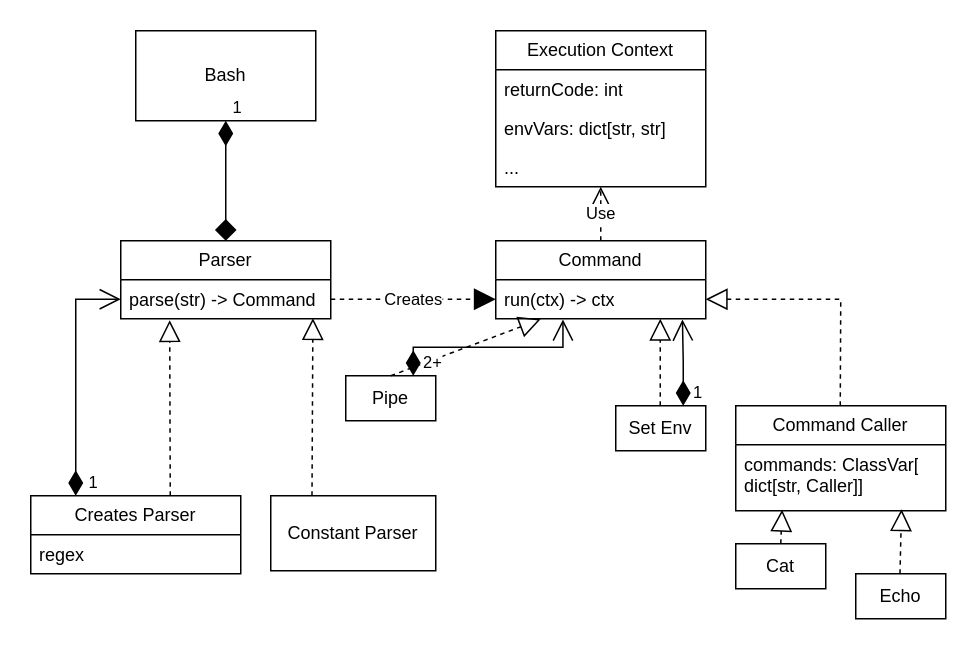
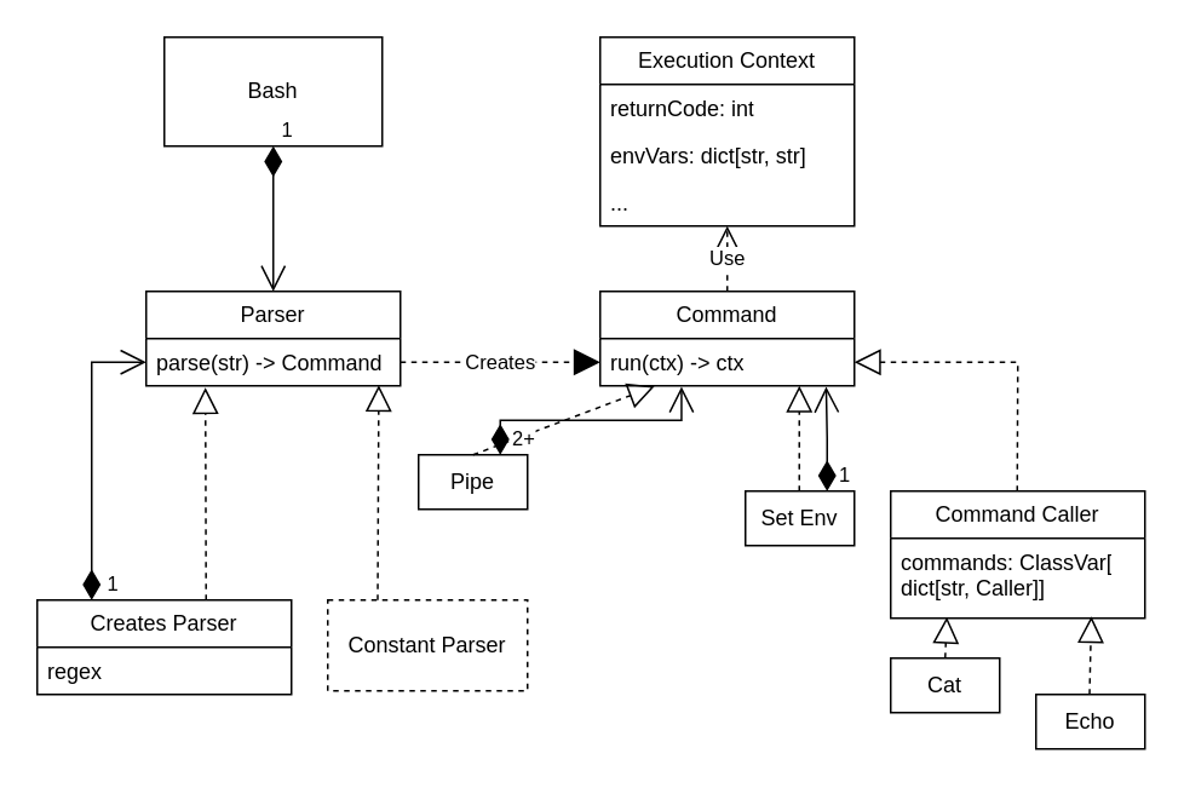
  <mxCell id="0" />
  <mxCell id="1" parent="0" />
  <mxCell id="2" value="&lt;div&gt;Bash&lt;/div&gt;" style="rounded=0;whiteSpace=wrap;html=1;" vertex="1" parent="1"><mxGeometry x="90" y="20" width="120" height="60" as="geometry" /></mxCell>
  <mxCell id="3" value="Parser" style="swimlane;fontStyle=0;childLayout=stackLayout;horizontal=1;startSize=26;fillColor=none;horizontalStack=0;resizeParent=1;resizeParentMax=0;resizeLast=0;collapsible=1;marginBottom=0;whiteSpace=wrap;html=1;" vertex="1" parent="1"><mxGeometry x="80" y="160" width="140" height="52" as="geometry" /></mxCell>
  <mxCell id="4" value="parse(str) -&amp;gt; Command" style="text;strokeColor=none;fillColor=none;align=left;verticalAlign=top;spacingLeft=4;spacingRight=4;overflow=hidden;rotatable=0;points=[[0,0.5],[1,0.5]];portConstraint=eastwest;whiteSpace=wrap;html=1;" vertex="1" parent="3"><mxGeometry y="26" width="140" height="26" as="geometry" /></mxCell>
- <mxCell id="5" value="1" style="endArrow=diamond;html=1;endSize=12;startArrow=diamondThin;startSize=14;startFill=1;edgeStyle=orthogonalEdgeStyle;align=left;verticalAlign=bottom;rounded=0;exitX=0.5;exitY=1;exitDx=0;exitDy=0;entryX=0.5;entryY=0;entryDx=0;entryDy=0;spacingBottom=0;spacingTop=0;" edge="1" parent="1" source="2" target="3"><mxGeometry x="-1" y="3" relative="1" as="geometry"><mxPoint x="110" y="120" as="sourcePoint" /><mxPoint x="270" y="120" as="targetPoint" /></mxGeometry></mxCell>
+ <mxCell id="5" value="1" style="endArrow=open;html=1;endSize=12;startArrow=diamondThin;startSize=14;startFill=1;edgeStyle=orthogonalEdgeStyle;align=left;verticalAlign=bottom;rounded=0;exitX=0.5;exitY=1;exitDx=0;exitDy=0;entryX=0.5;entryY=0;entryDx=0;entryDy=0;spacingBottom=0;spacingTop=0;" edge="1" parent="1" source="2" target="3"><mxGeometry x="-1" y="3" relative="1" as="geometry"><mxPoint x="110" y="120" as="sourcePoint" /><mxPoint x="270" y="120" as="targetPoint" /></mxGeometry></mxCell>
  <mxCell id="6" value="Creates Parser" style="swimlane;fontStyle=0;childLayout=stackLayout;horizontal=1;startSize=26;fillColor=none;horizontalStack=0;resizeParent=1;resizeParentMax=0;resizeLast=0;collapsible=1;marginBottom=0;whiteSpace=wrap;html=1;" vertex="1" parent="1"><mxGeometry x="20" y="330" width="140" height="52" as="geometry" /></mxCell>
  <mxCell id="7" value="regex" style="text;strokeColor=none;fillColor=none;align=left;verticalAlign=top;spacingLeft=4;spacingRight=4;overflow=hidden;rotatable=0;points=[[0,0.5],[1,0.5]];portConstraint=eastwest;whiteSpace=wrap;html=1;" vertex="1" parent="6"><mxGeometry y="26" width="140" height="26" as="geometry" /></mxCell>
  <mxCell id="8" value="1" style="endArrow=open;html=1;endSize=12;startArrow=diamondThin;startSize=14;startFill=1;edgeStyle=orthogonalEdgeStyle;align=left;verticalAlign=bottom;rounded=0;entryX=0;entryY=0.5;entryDx=0;entryDy=0;spacingTop=0;spacingLeft=10;" edge="1" parent="1" target="4"><mxGeometry x="-1" y="3" relative="1" as="geometry"><mxPoint x="50" y="330" as="sourcePoint" /><mxPoint x="280" y="290" as="targetPoint" /><Array as="points"><mxPoint x="50" y="330" /><mxPoint x="50" y="199" /></Array></mxGeometry></mxCell>
  <mxCell id="9" value="" style="endArrow=block;dashed=1;endFill=0;endSize=12;html=1;rounded=0;entryX=0.233;entryY=1.038;entryDx=0;entryDy=0;entryPerimeter=0;" edge="1" parent="1" target="4"><mxGeometry width="160" relative="1" as="geometry"><mxPoint x="113" y="330" as="sourcePoint" /><mxPoint x="290" y="330" as="targetPoint" /></mxGeometry></mxCell>
- <mxCell id="10" value="Constant Parser" style="html=1;whiteSpace=wrap;" vertex="1" parent="1"><mxGeometry x="180" y="330" width="110" height="50" as="geometry" /></mxCell>
+ <mxCell id="10" value="Constant Parser" style="html=1;whiteSpace=wrap;dashed=1;" vertex="1" parent="1"><mxGeometry x="180" y="330" width="110" height="50" as="geometry" /></mxCell>
  <mxCell id="11" value="" style="endArrow=block;dashed=1;endFill=0;endSize=12;html=1;rounded=0;exitX=0.25;exitY=0;exitDx=0;exitDy=0;entryX=0.915;entryY=0.986;entryDx=0;entryDy=0;entryPerimeter=0;" edge="1" parent="1" source="10" target="4"><mxGeometry width="160" relative="1" as="geometry"><mxPoint x="250" y="280" as="sourcePoint" /><mxPoint x="410" y="280" as="targetPoint" /></mxGeometry></mxCell>
  <mxCell id="12" value="Command" style="swimlane;fontStyle=0;childLayout=stackLayout;horizontal=1;startSize=26;fillColor=none;horizontalStack=0;resizeParent=1;resizeParentMax=0;resizeLast=0;collapsible=1;marginBottom=0;whiteSpace=wrap;html=1;" vertex="1" parent="1"><mxGeometry x="330" y="160" width="140" height="52" as="geometry" /></mxCell>
  <mxCell id="13" value="run(ctx) -&amp;gt; ctx" style="text;strokeColor=none;fillColor=none;align=left;verticalAlign=top;spacingLeft=4;spacingRight=4;overflow=hidden;rotatable=0;points=[[0,0.5],[1,0.5]];portConstraint=eastwest;whiteSpace=wrap;html=1;" vertex="1" parent="12"><mxGeometry y="26" width="140" height="26" as="geometry" /></mxCell>
  <mxCell id="14" value="Creates" style="endArrow=block;endSize=12;dashed=1;html=1;rounded=0;entryX=0;entryY=0.5;entryDx=0;entryDy=0;exitX=1;exitY=0.5;exitDx=0;exitDy=0;" edge="1" parent="1" source="4" target="13"><mxGeometry width="160" relative="1" as="geometry"><mxPoint x="220" y="180" as="sourcePoint" /><mxPoint x="380" y="180" as="targetPoint" /></mxGeometry></mxCell>
  <mxCell id="15" value="Execution Context" style="swimlane;fontStyle=0;childLayout=stackLayout;horizontal=1;startSize=26;fillColor=none;horizontalStack=0;resizeParent=1;resizeParentMax=0;resizeLast=0;collapsible=1;marginBottom=0;whiteSpace=wrap;html=1;" vertex="1" parent="1"><mxGeometry x="330" y="20" width="140" height="104" as="geometry" /></mxCell>
  <mxCell id="16" value="returnCode: int" style="text;strokeColor=none;fillColor=none;align=left;verticalAlign=top;spacingLeft=4;spacingRight=4;overflow=hidden;rotatable=0;points=[[0,0.5],[1,0.5]];portConstraint=eastwest;whiteSpace=wrap;html=1;" vertex="1" parent="15"><mxGeometry y="26" width="140" height="26" as="geometry" /></mxCell>
  <mxCell id="17" value="envVars: dict[str, str]" style="text;strokeColor=none;fillColor=none;align=left;verticalAlign=top;spacingLeft=4;spacingRight=4;overflow=hidden;rotatable=0;points=[[0,0.5],[1,0.5]];portConstraint=eastwest;whiteSpace=wrap;html=1;" vertex="1" parent="15"><mxGeometry y="52" width="140" height="26" as="geometry" /></mxCell>
  <mxCell id="18" value="..." style="text;strokeColor=none;fillColor=none;align=left;verticalAlign=top;spacingLeft=4;spacingRight=4;overflow=hidden;rotatable=0;points=[[0,0.5],[1,0.5]];portConstraint=eastwest;whiteSpace=wrap;html=1;" vertex="1" parent="15"><mxGeometry y="78" width="140" height="26" as="geometry" /></mxCell>
  <mxCell id="19" value="Use" style="endArrow=open;endSize=12;dashed=1;html=1;rounded=0;exitX=0.5;exitY=0;exitDx=0;exitDy=0;entryX=0.5;entryY=1;entryDx=0;entryDy=0;" edge="1" parent="1" source="12" target="15"><mxGeometry width="160" relative="1" as="geometry"><mxPoint x="560" y="150" as="sourcePoint" /><mxPoint x="400" y="150" as="targetPoint" /></mxGeometry></mxCell>
  <mxCell id="20" value="Pipe" style="html=1;whiteSpace=wrap;" vertex="1" parent="1"><mxGeometry x="230" y="250" width="60" height="30" as="geometry" /></mxCell>
  <mxCell id="21" value="Set Env" style="html=1;whiteSpace=wrap;" vertex="1" parent="1"><mxGeometry x="410" y="270" width="60" height="30" as="geometry" /></mxCell>
  <mxCell id="22" value="Command Caller" style="swimlane;fontStyle=0;childLayout=stackLayout;horizontal=1;startSize=26;fillColor=none;horizontalStack=0;resizeParent=1;resizeParentMax=0;resizeLast=0;collapsible=1;marginBottom=0;whiteSpace=wrap;html=1;" vertex="1" parent="1"><mxGeometry x="490" y="270" width="140" height="70" as="geometry" /></mxCell>
  <mxCell id="23" value="&lt;div&gt;commands: ClassVar[&lt;/div&gt;&lt;div&gt;dict[str, Caller]]&lt;/div&gt;" style="text;strokeColor=none;fillColor=none;align=left;verticalAlign=top;spacingLeft=4;spacingRight=4;overflow=hidden;rotatable=0;points=[[0,0.5],[1,0.5]];portConstraint=eastwest;whiteSpace=wrap;html=1;" vertex="1" parent="22"><mxGeometry y="26" width="140" height="44" as="geometry" /></mxCell>
  <mxCell id="24" value="" style="endArrow=block;dashed=1;endFill=0;endSize=12;html=1;rounded=0;exitX=0.5;exitY=0;exitDx=0;exitDy=0;entryX=0.214;entryY=1.013;entryDx=0;entryDy=0;entryPerimeter=0;" edge="1" parent="1" source="20" target="13"><mxGeometry width="160" relative="1" as="geometry"><mxPoint x="370" y="230" as="sourcePoint" /><mxPoint x="530" y="230" as="targetPoint" /></mxGeometry></mxCell>
  <mxCell id="25" value="" style="endArrow=block;dashed=1;endFill=0;endSize=12;html=1;rounded=0;exitX=0.5;exitY=0;exitDx=0;exitDy=0;entryX=0.214;entryY=1.013;entryDx=0;entryDy=0;entryPerimeter=0;" edge="1" parent="1"><mxGeometry width="160" relative="1" as="geometry"><mxPoint x="439.67" y="270" as="sourcePoint" /><mxPoint x="439.67" y="212" as="targetPoint" /></mxGeometry></mxCell>
  <mxCell id="26" value="" style="endArrow=block;dashed=1;endFill=0;endSize=12;html=1;rounded=0;exitX=0.5;exitY=0;exitDx=0;exitDy=0;entryX=1;entryY=0.5;entryDx=0;entryDy=0;" edge="1" parent="1" target="13"><mxGeometry width="160" relative="1" as="geometry"><mxPoint x="559.67" y="270" as="sourcePoint" /><mxPoint x="559.67" y="212" as="targetPoint" /><Array as="points"><mxPoint x="560" y="199" /></Array></mxGeometry></mxCell>
  <mxCell id="27" value="Cat" style="html=1;whiteSpace=wrap;" vertex="1" parent="1"><mxGeometry x="490" y="362" width="60" height="30" as="geometry" /></mxCell>
  <mxCell id="28" value="Echo" style="html=1;whiteSpace=wrap;" vertex="1" parent="1"><mxGeometry x="570" y="382" width="60" height="30" as="geometry" /></mxCell>
  <mxCell id="29" value="" style="endArrow=block;dashed=1;endFill=0;endSize=12;html=1;rounded=0;exitX=0.5;exitY=0;exitDx=0;exitDy=0;entryX=0.221;entryY=0.986;entryDx=0;entryDy=0;entryPerimeter=0;" edge="1" parent="1" source="27" target="23"><mxGeometry width="160" relative="1" as="geometry"><mxPoint x="520" y="360" as="sourcePoint" /><mxPoint x="680" y="360" as="targetPoint" /></mxGeometry></mxCell>
  <mxCell id="30" value="" style="endArrow=block;dashed=1;endFill=0;endSize=12;html=1;rounded=0;exitX=0.5;exitY=0;exitDx=0;exitDy=0;entryX=0.221;entryY=0.986;entryDx=0;entryDy=0;entryPerimeter=0;" edge="1" parent="1"><mxGeometry width="160" relative="1" as="geometry"><mxPoint x="599.5" y="382" as="sourcePoint" /><mxPoint x="600.5" y="339" as="targetPoint" /></mxGeometry></mxCell>
  <mxCell id="31" value="2+" style="endArrow=open;html=1;endSize=12;startArrow=diamondThin;startSize=14;startFill=1;edgeStyle=orthogonalEdgeStyle;align=left;verticalAlign=bottom;rounded=0;exitX=0.75;exitY=0;exitDx=0;exitDy=0;entryX=0.32;entryY=1.02;entryDx=0;entryDy=0;entryPerimeter=0;" edge="1" parent="1" source="20" target="13"><mxGeometry x="-1.0" y="-5" relative="1" as="geometry"><mxPoint x="390" y="250" as="sourcePoint" /><mxPoint x="550" y="250" as="targetPoint" /><mxPoint as="offset" /></mxGeometry></mxCell>
  <mxCell id="32" value="1" style="endArrow=open;html=1;endSize=12;startArrow=diamondThin;startSize=14;startFill=1;edgeStyle=orthogonalEdgeStyle;align=left;verticalAlign=bottom;rounded=0;exitX=0.75;exitY=0;exitDx=0;exitDy=0;entryX=0.889;entryY=1.02;entryDx=0;entryDy=0;entryPerimeter=0;" edge="1" parent="1" source="21" target="13"><mxGeometry x="-1.0" y="-5" relative="1" as="geometry"><mxPoint x="460" y="277" as="sourcePoint" /><mxPoint x="460" y="220" as="targetPoint" /><mxPoint as="offset" /></mxGeometry></mxCell>
